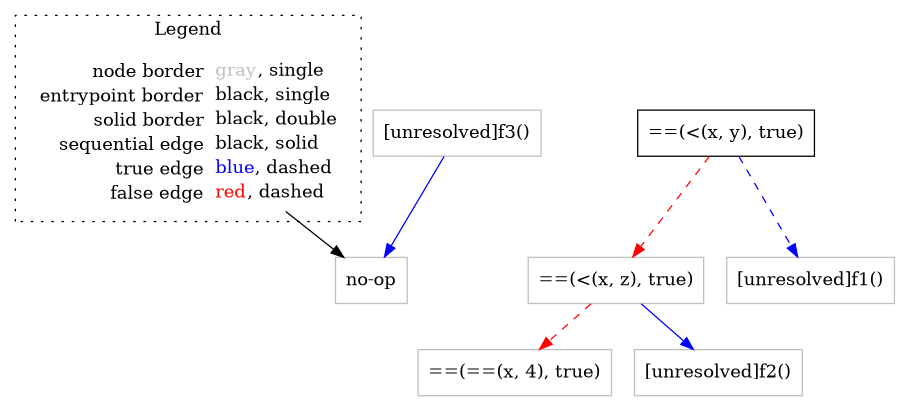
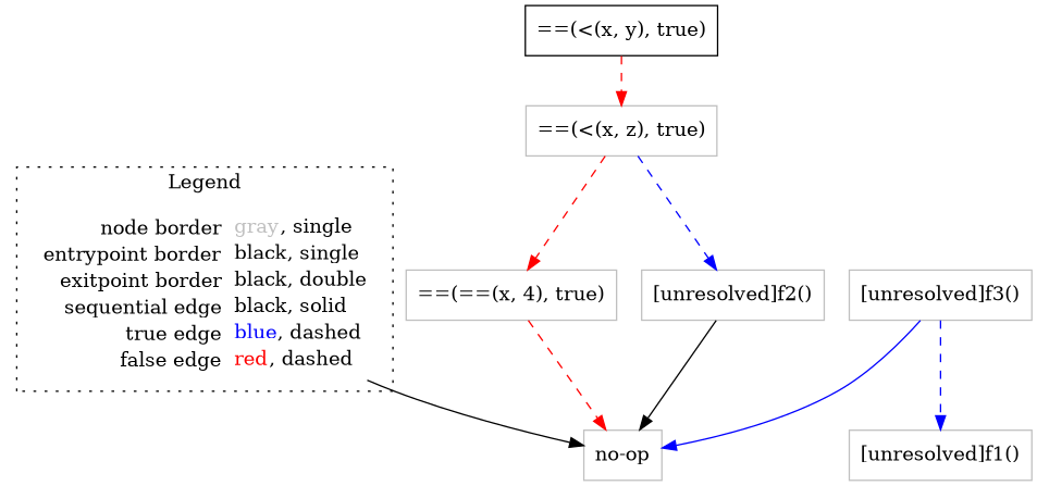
  digraph {
    node [shape=rect color=gray]
    edge [color=red style=dashed]
-   n1 [label=<<table border="0" cellpadding="2" cellspacing="0" cellborder="0"><tr><td align="right">node border&nbsp;</td><td align="left"><font color="gray">gray</font>, single</td></tr><tr><td align="right">entrypoint border&nbsp;</td><td align="left"><font color="black">black</font>, single</td></tr><tr><td align="right">solid border&nbsp;</td><td align="left"><font color="black">black</font>, double</td></tr><tr><td align="right">sequential edge&nbsp;</td><td align="left"><font color="black">black</font>, solid</td></tr><tr><td align="right">true edge&nbsp;</td><td align="left"><font color="blue">blue</font>, dashed</td></tr><tr><td align="right">false edge&nbsp;</td><td align="left"><font color="red">red</font>, dashed</td></tr></table>> shape=plaintext color=""]
+   n1 [label=<<table border="0" cellpadding="2" cellspacing="0" cellborder="0"><tr><td align="right">node border&nbsp;</td><td align="left"><font color="gray">gray</font>, single</td></tr><tr><td align="right">entrypoint border&nbsp;</td><td align="left"><font color="black">black</font>, single</td></tr><tr><td align="right">exitpoint border&nbsp;</td><td align="left"><font color="black">black</font>, double</td></tr><tr><td align="right">sequential edge&nbsp;</td><td align="left"><font color="black">black</font>, solid</td></tr><tr><td align="right">true edge&nbsp;</td><td align="left"><font color="blue">blue</font>, dashed</td></tr><tr><td align="right">false edge&nbsp;</td><td align="left"><font color="red">red</font>, dashed</td></tr></table>> shape=plaintext color=""]
    n2 [label=<no-op>]
    n3 [color=black label=<==(&lt;(x, y), true)>]
    n4 [label=<==(&lt;(x, z), true)>]
    n5 [label=<[unresolved]f1()>]
    n6 [label=<==(==(x, 4), true)>]
    n7 [label=<[unresolved]f2()>]
    n8 [label=<[unresolved]f3()>]
    subgraph cluster_1 {
      label=Legend
      style=dotted
      n1
    }
    n1 -> n2 [color=black style=""]
    n3 -> n4
-   n3 -> n5 [color=blue]
+   n8 -> n5 [color=blue]
    n4 -> n6
-   n4 -> n7 [color=blue style=solid]
+   n4 -> n7 [color=blue]
+   n6 -> n2
+   n7 -> n2 [color=black style=""]
    n8 -> n2 [color=blue style=""]
  }
